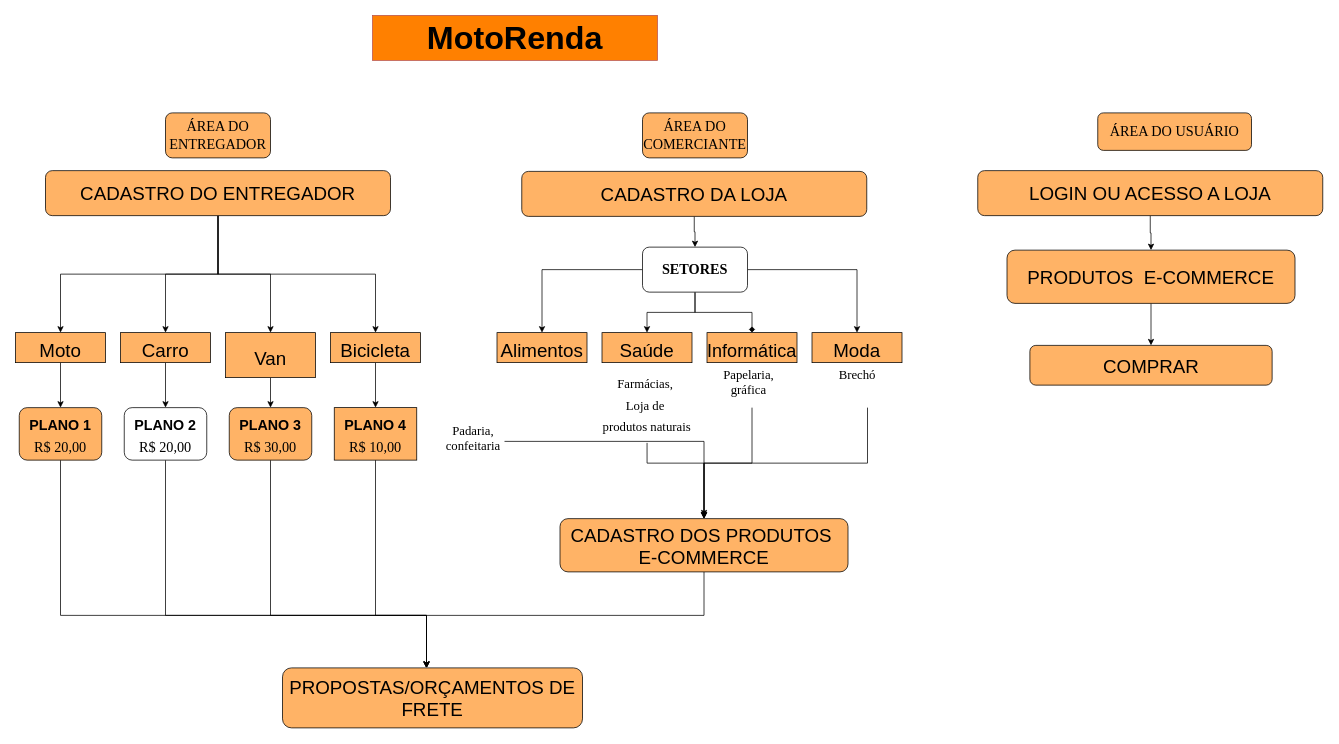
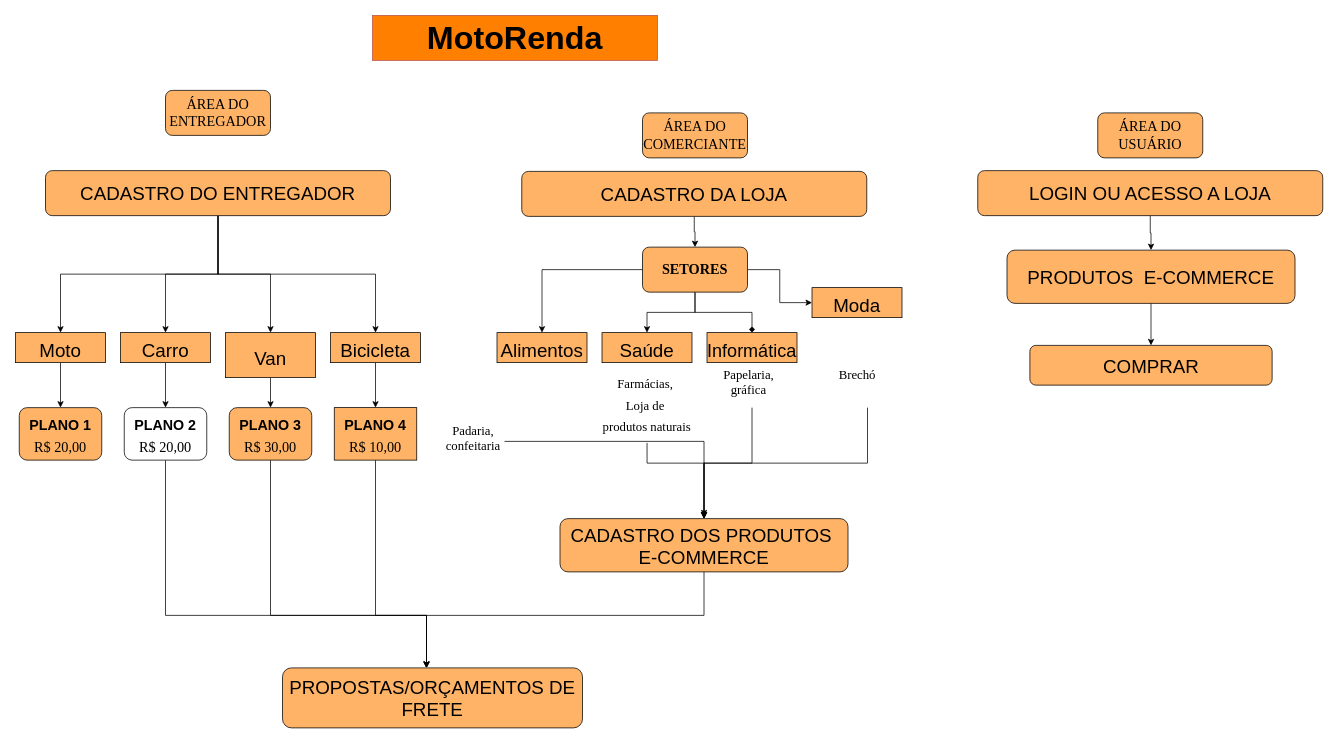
  <mxCell id="0" />
  <mxCell id="1" parent="0" />
  <mxCell id="2" value="&lt;h1&gt;&lt;font style=&quot;font-size: 43px;&quot;&gt;MotoRenda&lt;/font&gt;&lt;/h1&gt;" style="text;html=1;strokeColor=#b85450;fillColor=#FF8000;align=center;verticalAlign=middle;whiteSpace=wrap;rounded=0;" vertex="1" parent="1"><mxGeometry x="496" y="20" width="380" height="60" as="geometry" /></mxCell>
  <mxCell id="3" style="edgeStyle=orthogonalEdgeStyle;rounded=0;orthogonalLoop=1;jettySize=auto;html=1;fontFamily=Tahoma;fontSize=19;" edge="1" parent="1" source="4" target="17"><mxGeometry relative="1" as="geometry" /></mxCell>
  <mxCell id="4" value="&lt;div style=&quot;&quot;&gt;&lt;span style=&quot;background-color: initial;&quot;&gt;&lt;font style=&quot;font-size: 25px;&quot;&gt;Moto&lt;/font&gt;&lt;/span&gt;&lt;/div&gt;" style="rounded=0;whiteSpace=wrap;html=1;fontSize=43;fillColor=#FFB366;align=center;spacingTop=-4;" vertex="1" parent="1"><mxGeometry x="20" y="443" width="120" height="40" as="geometry" /></mxCell>
  <mxCell id="5" style="edgeStyle=orthogonalEdgeStyle;rounded=0;orthogonalLoop=1;jettySize=auto;html=1;fontFamily=Tahoma;fontSize=19;" edge="1" parent="1" source="6" target="23"><mxGeometry relative="1" as="geometry" /></mxCell>
  <mxCell id="6" value="&lt;div style=&quot;&quot;&gt;&lt;span style=&quot;background-color: initial;&quot;&gt;&lt;font style=&quot;font-size: 25px;&quot;&gt;Bicicleta&lt;/font&gt;&lt;/span&gt;&lt;/div&gt;" style="rounded=0;whiteSpace=wrap;html=1;fontSize=43;fillColor=#FFB366;align=center;spacingTop=-4;" vertex="1" parent="1"><mxGeometry x="440" y="443" width="120" height="40" as="geometry" /></mxCell>
  <mxCell id="7" style="edgeStyle=orthogonalEdgeStyle;rounded=0;orthogonalLoop=1;jettySize=auto;html=1;fontFamily=Tahoma;fontSize=19;" edge="1" parent="1" source="8" target="21"><mxGeometry relative="1" as="geometry" /></mxCell>
  <mxCell id="8" value="&lt;div style=&quot;&quot;&gt;&lt;span style=&quot;font-size: 25px;&quot;&gt;Carro&lt;/span&gt;&lt;/div&gt;" style="rounded=0;whiteSpace=wrap;html=1;fontSize=43;fillColor=#FFB366;align=center;spacingTop=-4;" vertex="1" parent="1"><mxGeometry x="160" y="443" width="120" height="40" as="geometry" /></mxCell>
  <mxCell id="9" style="edgeStyle=orthogonalEdgeStyle;rounded=0;orthogonalLoop=1;jettySize=auto;html=1;entryX=0.5;entryY=0;entryDx=0;entryDy=0;fontFamily=Tahoma;fontSize=19;" edge="1" parent="1" source="10" target="19"><mxGeometry relative="1" as="geometry" /></mxCell>
  <mxCell id="10" value="&lt;div style=&quot;&quot;&gt;&lt;span style=&quot;background-color: initial;&quot;&gt;&lt;font style=&quot;font-size: 25px;&quot;&gt;Van&lt;/font&gt;&lt;/span&gt;&lt;/div&gt;" style="rounded=0;whiteSpace=wrap;html=1;fontSize=43;fillColor=#FFB366;align=center;spacingTop=-4;" vertex="1" parent="1"><mxGeometry x="300" y="443" width="120" height="60" as="geometry" /></mxCell>
  <mxCell id="11" style="edgeStyle=orthogonalEdgeStyle;rounded=0;orthogonalLoop=1;jettySize=auto;html=1;fontFamily=Tahoma;fontSize=19;" edge="1" parent="1" source="15" target="4"><mxGeometry relative="1" as="geometry" /></mxCell>
  <mxCell id="12" style="edgeStyle=orthogonalEdgeStyle;rounded=0;orthogonalLoop=1;jettySize=auto;html=1;fontFamily=Tahoma;fontSize=19;" edge="1" parent="1" source="15" target="8"><mxGeometry relative="1" as="geometry" /></mxCell>
  <mxCell id="13" style="edgeStyle=orthogonalEdgeStyle;rounded=0;orthogonalLoop=1;jettySize=auto;html=1;entryX=0.5;entryY=0;entryDx=0;entryDy=0;fontFamily=Tahoma;fontSize=19;" edge="1" parent="1" source="15" target="10"><mxGeometry relative="1" as="geometry" /></mxCell>
  <mxCell id="14" style="edgeStyle=orthogonalEdgeStyle;rounded=0;orthogonalLoop=1;jettySize=auto;html=1;fontFamily=Tahoma;fontSize=19;" edge="1" parent="1" source="15" target="6"><mxGeometry relative="1" as="geometry" /></mxCell>
  <mxCell id="15" value="CADASTRO DO ENTREGADOR" style="rounded=1;whiteSpace=wrap;html=1;fontSize=25;fillColor=#FFB366;" vertex="1" parent="1"><mxGeometry x="60" y="227" width="460" height="60" as="geometry" /></mxCell>
- <mxCell id="16" style="edgeStyle=orthogonalEdgeStyle;rounded=0;orthogonalLoop=1;jettySize=auto;html=1;fontFamily=Tahoma;fontSize=17;" edge="1" parent="1" source="17" target="52"><mxGeometry relative="1" as="geometry"><Array as="points"><mxPoint x="80" y="820" /><mxPoint x="568" y="820" /></Array></mxGeometry></mxCell>
  <mxCell id="17" value="&lt;font style=&quot;font-size: 19px;&quot;&gt;&lt;b&gt;PLANO 1&lt;/b&gt;&lt;br&gt;&lt;font face=&quot;Tahoma&quot;&gt;R$ 20,00&lt;/font&gt;&lt;br&gt;&lt;/font&gt;" style="rounded=1;whiteSpace=wrap;html=1;fontSize=25;fillColor=#FFB366;" vertex="1" parent="1"><mxGeometry x="25" y="543" width="110" height="70" as="geometry" /></mxCell>
  <mxCell id="18" style="edgeStyle=orthogonalEdgeStyle;rounded=0;orthogonalLoop=1;jettySize=auto;html=1;fontFamily=Tahoma;fontSize=17;" edge="1" parent="1" source="19" target="52"><mxGeometry relative="1" as="geometry"><Array as="points"><mxPoint x="360" y="820" /><mxPoint x="568" y="820" /></Array></mxGeometry></mxCell>
  <mxCell id="19" value="&lt;font style=&quot;font-size: 19px;&quot;&gt;&lt;b&gt;PLANO 3&lt;br&gt;&lt;/b&gt;&lt;span style=&quot;font-family: Tahoma;&quot;&gt;R$ 30,00&lt;/span&gt;&lt;b&gt;&lt;br&gt;&lt;/b&gt;&lt;/font&gt;" style="rounded=1;whiteSpace=wrap;html=1;fontSize=25;fillColor=#FFB366;" vertex="1" parent="1"><mxGeometry x="305" y="543" width="110" height="70" as="geometry" /></mxCell>
  <mxCell id="20" style="edgeStyle=orthogonalEdgeStyle;rounded=0;orthogonalLoop=1;jettySize=auto;html=1;fontFamily=Tahoma;fontSize=17;" edge="1" parent="1" source="21" target="52"><mxGeometry relative="1" as="geometry"><Array as="points"><mxPoint x="220" y="820" /><mxPoint x="568" y="820" /></Array></mxGeometry></mxCell>
  <mxCell id="21" value="&lt;font style=&quot;font-size: 19px;&quot;&gt;&lt;b&gt;PLANO 2&lt;br&gt;&lt;/b&gt;&lt;span style=&quot;font-family: Tahoma;&quot;&gt;R$ 20,00&lt;/span&gt;&lt;b&gt;&lt;br&gt;&lt;/b&gt;&lt;/font&gt;" style="rounded=1;whiteSpace=wrap;html=1;fontSize=25;fillColor=#ffffff;" vertex="1" parent="1"><mxGeometry x="165" y="543" width="110" height="70" as="geometry" /></mxCell>
  <mxCell id="22" style="edgeStyle=orthogonalEdgeStyle;rounded=0;orthogonalLoop=1;jettySize=auto;html=1;fontFamily=Tahoma;fontSize=17;" edge="1" parent="1" source="23" target="52"><mxGeometry relative="1" as="geometry"><Array as="points"><mxPoint x="500" y="820" /><mxPoint x="568" y="820" /></Array></mxGeometry></mxCell>
  <mxCell id="23" value="&lt;font style=&quot;font-size: 19px;&quot;&gt;&lt;b&gt;PLANO 4&lt;br&gt;&lt;/b&gt;&lt;span style=&quot;font-family: Tahoma;&quot;&gt;R$ 10,00&lt;/span&gt;&lt;b&gt;&lt;br&gt;&lt;/b&gt;&lt;/font&gt;" style="whiteSpace=wrap;html=1;fontSize=25;fillColor=#FFB366;rounded=0;" vertex="1" parent="1"><mxGeometry x="445" y="543" width="110" height="70" as="geometry" /></mxCell>
- <mxCell id="24" value="ÁREA DO ENTREGADOR" style="rounded=1;whiteSpace=wrap;html=1;fontFamily=Tahoma;fontSize=19;fillColor=#FFB366;" vertex="1" parent="1"><mxGeometry x="220" y="150" width="140" height="60" as="geometry" /></mxCell>
+ <mxCell id="24" value="ÁREA DO ENTREGADOR" style="rounded=1;whiteSpace=wrap;html=1;fontFamily=Tahoma;fontSize=19;fillColor=#FFB366;" vertex="1" parent="1"><mxGeometry x="220" y="120" width="140" height="60" as="geometry" /></mxCell>
  <mxCell id="25" value="ÁREA DO COMERCIANTE" style="rounded=1;whiteSpace=wrap;html=1;fontFamily=Tahoma;fontSize=19;fillColor=#FFB366;" vertex="1" parent="1"><mxGeometry x="856" y="150" width="140" height="60" as="geometry" /></mxCell>
  <mxCell id="26" style="edgeStyle=orthogonalEdgeStyle;rounded=0;orthogonalLoop=1;jettySize=auto;html=1;fontFamily=Tahoma;fontSize=17;" edge="1" parent="1" source="27" target="36"><mxGeometry relative="1" as="geometry" /></mxCell>
  <mxCell id="27" value="CADASTRO DA LOJA" style="rounded=1;whiteSpace=wrap;html=1;fontSize=25;fillColor=#FFB366;" vertex="1" parent="1"><mxGeometry x="695" y="228" width="460" height="60" as="geometry" /></mxCell>
  <mxCell id="28" value="&lt;div style=&quot;&quot;&gt;&lt;span style=&quot;font-size: 25px;&quot;&gt;Alimentos&lt;/span&gt;&lt;/div&gt;" style="rounded=0;whiteSpace=wrap;html=1;fontSize=43;fillColor=#FFB366;align=center;spacingTop=-4;" vertex="1" parent="1"><mxGeometry x="662" y="443" width="120" height="40" as="geometry" /></mxCell>
  <mxCell id="29" value="&lt;div style=&quot;&quot;&gt;&lt;span style=&quot;font-size: 25px;&quot;&gt;Saúde&lt;/span&gt;&lt;/div&gt;" style="rounded=0;whiteSpace=wrap;html=1;fontSize=43;fillColor=#FFB366;align=center;spacingTop=-4;" vertex="1" parent="1"><mxGeometry x="802" y="443" width="120" height="40" as="geometry" /></mxCell>
  <mxCell id="30" value="&lt;div style=&quot;&quot;&gt;&lt;span style=&quot;font-size: 24px;&quot;&gt;Informática&lt;/span&gt;&lt;/div&gt;" style="rounded=0;whiteSpace=wrap;html=1;fontSize=43;fillColor=#FFB366;align=center;spacingTop=-4;" vertex="1" parent="1"><mxGeometry x="942" y="443" width="120" height="40" as="geometry" /></mxCell>
- <mxCell id="31" value="&lt;div style=&quot;&quot;&gt;&lt;span style=&quot;background-color: initial;&quot;&gt;&lt;font style=&quot;font-size: 25px;&quot;&gt;Moda&lt;/font&gt;&lt;/span&gt;&lt;/div&gt;" style="rounded=0;whiteSpace=wrap;html=1;fontSize=43;fillColor=#FFB366;align=center;spacingTop=-4;" vertex="1" parent="1"><mxGeometry x="1082" y="443" width="120" height="40" as="geometry" /></mxCell>
+ <mxCell id="31" value="&lt;div style=&quot;&quot;&gt;&lt;span style=&quot;background-color: initial;&quot;&gt;&lt;font style=&quot;font-size: 25px;&quot;&gt;Moda&lt;/font&gt;&lt;/span&gt;&lt;/div&gt;" style="rounded=0;whiteSpace=wrap;html=1;fontSize=43;fillColor=#FFB366;align=center;spacingTop=-4;" vertex="1" parent="1"><mxGeometry x="1082" y="383" width="120" height="40" as="geometry" /></mxCell>
  <mxCell id="32" style="edgeStyle=orthogonalEdgeStyle;rounded=0;orthogonalLoop=1;jettySize=auto;html=1;entryX=0.5;entryY=0;entryDx=0;entryDy=0;fontFamily=Tahoma;fontSize=17;" edge="1" parent="1" source="36" target="28"><mxGeometry relative="1" as="geometry" /></mxCell>
  <mxCell id="33" style="edgeStyle=orthogonalEdgeStyle;rounded=0;orthogonalLoop=1;jettySize=auto;html=1;fontFamily=Tahoma;fontSize=17;" edge="1" parent="1" source="36" target="29"><mxGeometry relative="1" as="geometry" /></mxCell>
  <mxCell id="34" style="edgeStyle=orthogonalEdgeStyle;rounded=0;orthogonalLoop=1;jettySize=auto;html=1;entryX=0.5;entryY=0;entryDx=0;entryDy=0;fontFamily=Tahoma;fontSize=17;endArrow=diamond;" edge="1" parent="1" source="36" target="30"><mxGeometry relative="1" as="geometry" /></mxCell>
  <mxCell id="35" style="edgeStyle=orthogonalEdgeStyle;rounded=0;orthogonalLoop=1;jettySize=auto;html=1;fontFamily=Tahoma;fontSize=17;" edge="1" parent="1" source="36" target="31"><mxGeometry relative="1" as="geometry" /></mxCell>
- <mxCell id="36" value="&lt;b&gt;SETORES&lt;/b&gt;" style="rounded=1;whiteSpace=wrap;html=1;fontFamily=Tahoma;fontSize=19;fillColor=#ffffff;" vertex="1" parent="1"><mxGeometry x="856" y="329" width="140" height="60" as="geometry" /></mxCell>
+ <mxCell id="36" value="&lt;b&gt;SETORES&lt;/b&gt;" style="rounded=1;whiteSpace=wrap;html=1;fontFamily=Tahoma;fontSize=19;fillColor=#FFB366;" vertex="1" parent="1"><mxGeometry x="856" y="329" width="140" height="60" as="geometry" /></mxCell>
  <mxCell id="37" style="edgeStyle=orthogonalEdgeStyle;rounded=0;orthogonalLoop=1;jettySize=auto;html=1;fontFamily=Tahoma;fontSize=17;" edge="1" parent="1" source="38" target="52"><mxGeometry relative="1" as="geometry"><Array as="points"><mxPoint x="938" y="820" /><mxPoint x="568" y="820" /></Array></mxGeometry></mxCell>
  <mxCell id="38" value="CADASTRO DOS PRODUTOS&amp;nbsp; E-COMMERCE" style="rounded=1;whiteSpace=wrap;html=1;fontSize=25;fillColor=#FFB366;" vertex="1" parent="1"><mxGeometry x="746" y="691" width="384" height="71" as="geometry" /></mxCell>
  <mxCell id="39" style="edgeStyle=orthogonalEdgeStyle;rounded=0;orthogonalLoop=1;jettySize=auto;html=1;fontFamily=Tahoma;fontSize=17;" edge="1" parent="1"><mxGeometry relative="1" as="geometry"><mxPoint x="862.067" y="590" as="sourcePoint" /><mxPoint x="938.067" y="688" as="targetPoint" /><Array as="points"><mxPoint x="862" y="617" /><mxPoint x="938" y="617" /></Array></mxGeometry></mxCell>
  <mxCell id="40" value="&lt;span style=&quot;font-size: 17px;&quot;&gt;Farmácias,&amp;nbsp;&lt;/span&gt;&lt;br style=&quot;font-size: 17px;&quot;&gt;&lt;span style=&quot;font-size: 17px;&quot;&gt;Loja de&amp;nbsp;&lt;br&gt;produtos naturais&lt;br&gt;&lt;/span&gt;" style="text;html=1;strokeColor=none;fillColor=none;align=center;verticalAlign=middle;whiteSpace=wrap;rounded=0;fontFamily=Tahoma;fontSize=24;" vertex="1" parent="1"><mxGeometry x="802" y="483" width="120" height="110" as="geometry" /></mxCell>
  <mxCell id="41" style="edgeStyle=orthogonalEdgeStyle;rounded=0;orthogonalLoop=1;jettySize=auto;html=1;fontFamily=Tahoma;fontSize=17;" edge="1" parent="1" source="42" target="38"><mxGeometry relative="1" as="geometry" /></mxCell>
  <mxCell id="42" value="&lt;div style=&quot;text-align: center;&quot;&gt;&lt;span style=&quot;background-color: initial;&quot;&gt;Padaria,&lt;/span&gt;&lt;/div&gt;&lt;div style=&quot;text-align: center;&quot;&gt;&lt;span style=&quot;background-color: initial;&quot;&gt;confeitaria&lt;/span&gt;&lt;/div&gt;" style="text;whiteSpace=wrap;html=1;fontSize=17;fontFamily=Tahoma;" vertex="1" parent="1"><mxGeometry x="592" y="558" width="80" height="60" as="geometry" /></mxCell>
  <mxCell id="43" style="edgeStyle=orthogonalEdgeStyle;rounded=0;orthogonalLoop=1;jettySize=auto;html=1;fontFamily=Tahoma;fontSize=17;" edge="1" parent="1" source="44" target="38"><mxGeometry relative="1" as="geometry" /></mxCell>
  <mxCell id="44" value="&lt;div style=&quot;text-align: center;&quot;&gt;Papelaria,&lt;/div&gt;&lt;div style=&quot;text-align: center;&quot;&gt;gráfica&lt;/div&gt;" style="text;whiteSpace=wrap;html=1;fontSize=17;fontFamily=Tahoma;" vertex="1" parent="1"><mxGeometry x="962" y="483" width="80" height="60" as="geometry" /></mxCell>
  <mxCell id="45" style="edgeStyle=orthogonalEdgeStyle;rounded=0;orthogonalLoop=1;jettySize=auto;html=1;fontFamily=Tahoma;fontSize=17;" edge="1" parent="1" source="46" target="38"><mxGeometry relative="1" as="geometry" /></mxCell>
  <mxCell id="46" value="&lt;div style=&quot;text-align: center;&quot;&gt;Brechó&lt;/div&gt;" style="text;whiteSpace=wrap;html=1;fontSize=17;fontFamily=Tahoma;" vertex="1" parent="1"><mxGeometry x="1116" y="483" width="80" height="60" as="geometry" /></mxCell>
- <mxCell id="47" value="ÁREA DO USUÁRIO" style="rounded=1;whiteSpace=wrap;html=1;fontFamily=Tahoma;fontSize=19;fillColor=#FFB366;" vertex="1" parent="1"><mxGeometry x="1463" y="150" width="205" height="50" as="geometry" /></mxCell>
+ <mxCell id="47" value="ÁREA DO USUÁRIO" style="rounded=1;whiteSpace=wrap;html=1;fontFamily=Tahoma;fontSize=19;fillColor=#FFB366;" vertex="1" parent="1"><mxGeometry x="1463" y="150" width="140" height="60" as="geometry" /></mxCell>
  <mxCell id="48" style="edgeStyle=orthogonalEdgeStyle;rounded=0;orthogonalLoop=1;jettySize=auto;html=1;fontFamily=Tahoma;fontSize=17;" edge="1" parent="1" source="49" target="51"><mxGeometry relative="1" as="geometry" /></mxCell>
  <mxCell id="49" value="LOGIN OU ACESSO A LOJA" style="rounded=1;whiteSpace=wrap;html=1;fontSize=25;fillColor=#FFB366;" vertex="1" parent="1"><mxGeometry x="1303" y="227" width="460" height="60" as="geometry" /></mxCell>
  <mxCell id="50" style="edgeStyle=orthogonalEdgeStyle;rounded=0;orthogonalLoop=1;jettySize=auto;html=1;fontFamily=Tahoma;fontSize=17;" edge="1" parent="1" source="51" target="53"><mxGeometry relative="1" as="geometry" /></mxCell>
  <mxCell id="51" value="PRODUTOS&amp;nbsp; E-COMMERCE" style="rounded=1;whiteSpace=wrap;html=1;fontSize=25;fillColor=#FFB366;" vertex="1" parent="1"><mxGeometry x="1342" y="333" width="384" height="71" as="geometry" /></mxCell>
  <mxCell id="52" value="PROPOSTAS/ORÇAMENTOS DE FRETE" style="rounded=1;whiteSpace=wrap;html=1;fontSize=25;fillColor=#FFB366;" vertex="1" parent="1"><mxGeometry x="376" y="890" width="400" height="80" as="geometry" /></mxCell>
  <mxCell id="53" value="COMPRAR" style="rounded=1;whiteSpace=wrap;html=1;fontSize=25;fillColor=#FFB366;" vertex="1" parent="1"><mxGeometry x="1372.5" y="460" width="323" height="53" as="geometry" /></mxCell>
